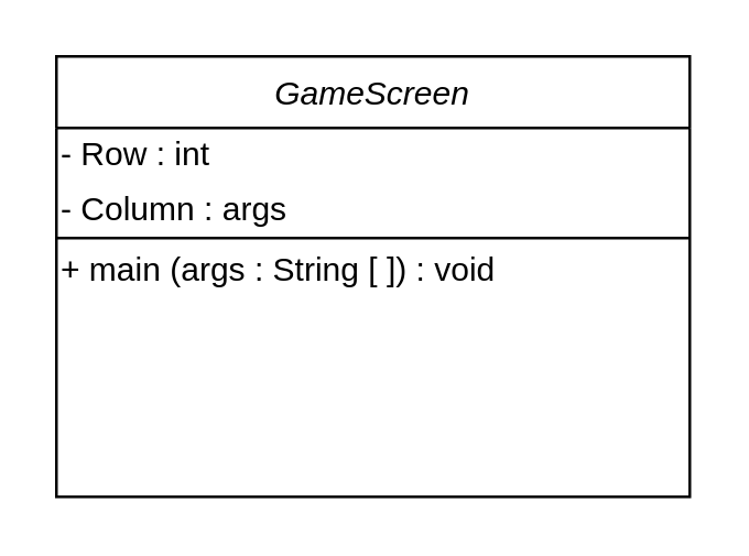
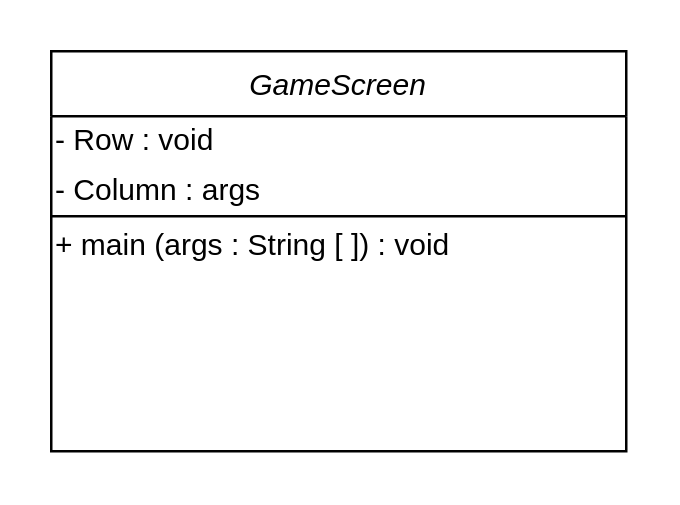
  <mxCell id="0" />
  <mxCell id="1" parent="0" />
  <mxCell id="2" value="GameScreen" style="swimlane;fontStyle=2;align=center;verticalAlign=top;childLayout=stackLayout;horizontal=1;startSize=26;horizontalStack=0;resizeParent=1;resizeLast=0;collapsible=1;marginBottom=0;rounded=0;shadow=0;strokeWidth=1;" vertex="1" parent="1"><mxGeometry x="20" y="20" width="230" height="160" as="geometry"><mxRectangle x="230" y="140" width="160" height="26" as="alternateBounds" /></mxGeometry></mxCell>
- <mxCell id="3" value="- Row : int&amp;nbsp;" style="text;html=1;strokeColor=none;fillColor=none;align=left;verticalAlign=middle;whiteSpace=wrap;rounded=0;" vertex="1" parent="2"><mxGeometry y="26" width="230" height="20" as="geometry" /></mxCell>
+ <mxCell id="3" value="- Row : void&amp;nbsp;" style="text;html=1;strokeColor=none;fillColor=none;align=left;verticalAlign=middle;whiteSpace=wrap;rounded=0;" vertex="1" parent="2"><mxGeometry y="26" width="230" height="20" as="geometry" /></mxCell>
  <mxCell id="4" value="- Column : args" style="text;html=1;strokeColor=none;fillColor=none;align=left;verticalAlign=middle;whiteSpace=wrap;rounded=0;" vertex="1" parent="2"><mxGeometry y="46" width="230" height="20" as="geometry" /></mxCell>
  <mxCell id="5" value="+ main (args : String [ ]) : void" style="text;html=1;strokeColor=none;fillColor=none;align=left;verticalAlign=middle;whiteSpace=wrap;rounded=0;" vertex="1" parent="2"><mxGeometry y="66" width="230" height="24" as="geometry" /></mxCell>
  <mxCell id="6" value="" style="endArrow=none;html=1;exitX=0;exitY=0;exitDx=0;exitDy=0;entryX=1;entryY=1;entryDx=0;entryDy=0;" edge="1" parent="2" target="4"><mxGeometry width="50" height="50" relative="1" as="geometry"><mxPoint y="66" as="sourcePoint" /><mxPoint x="460" y="66" as="targetPoint" /></mxGeometry></mxCell>
